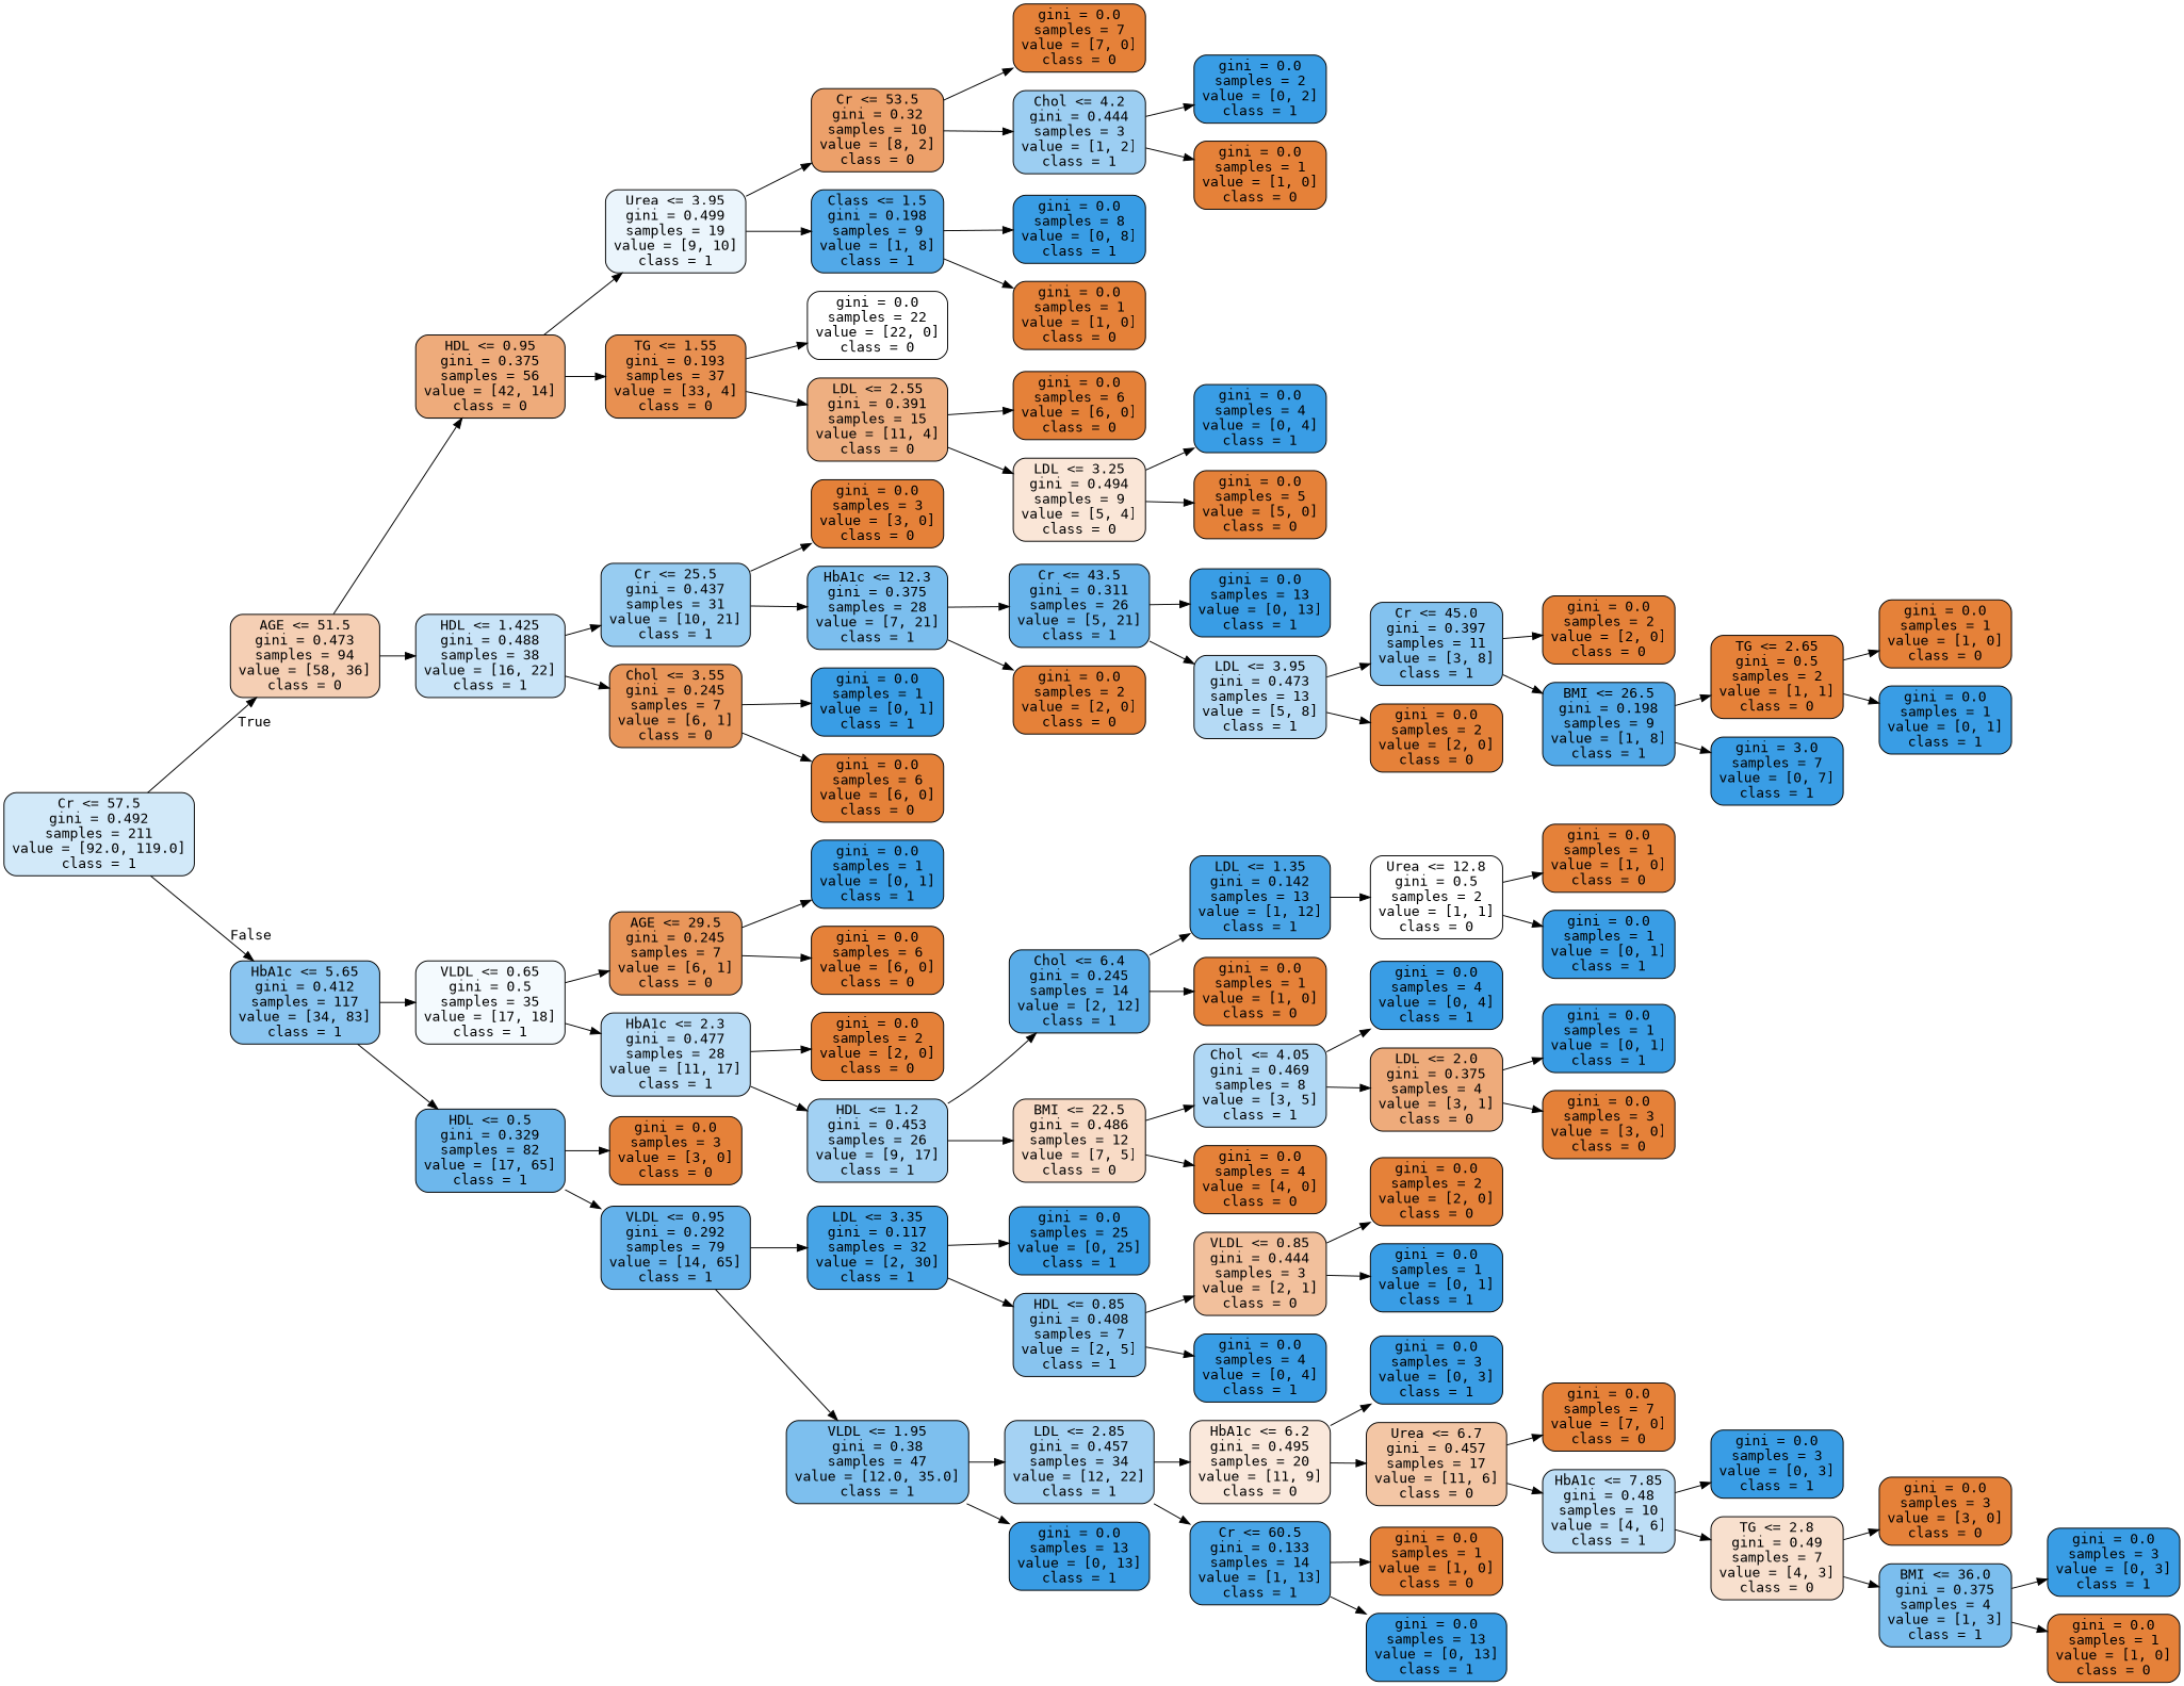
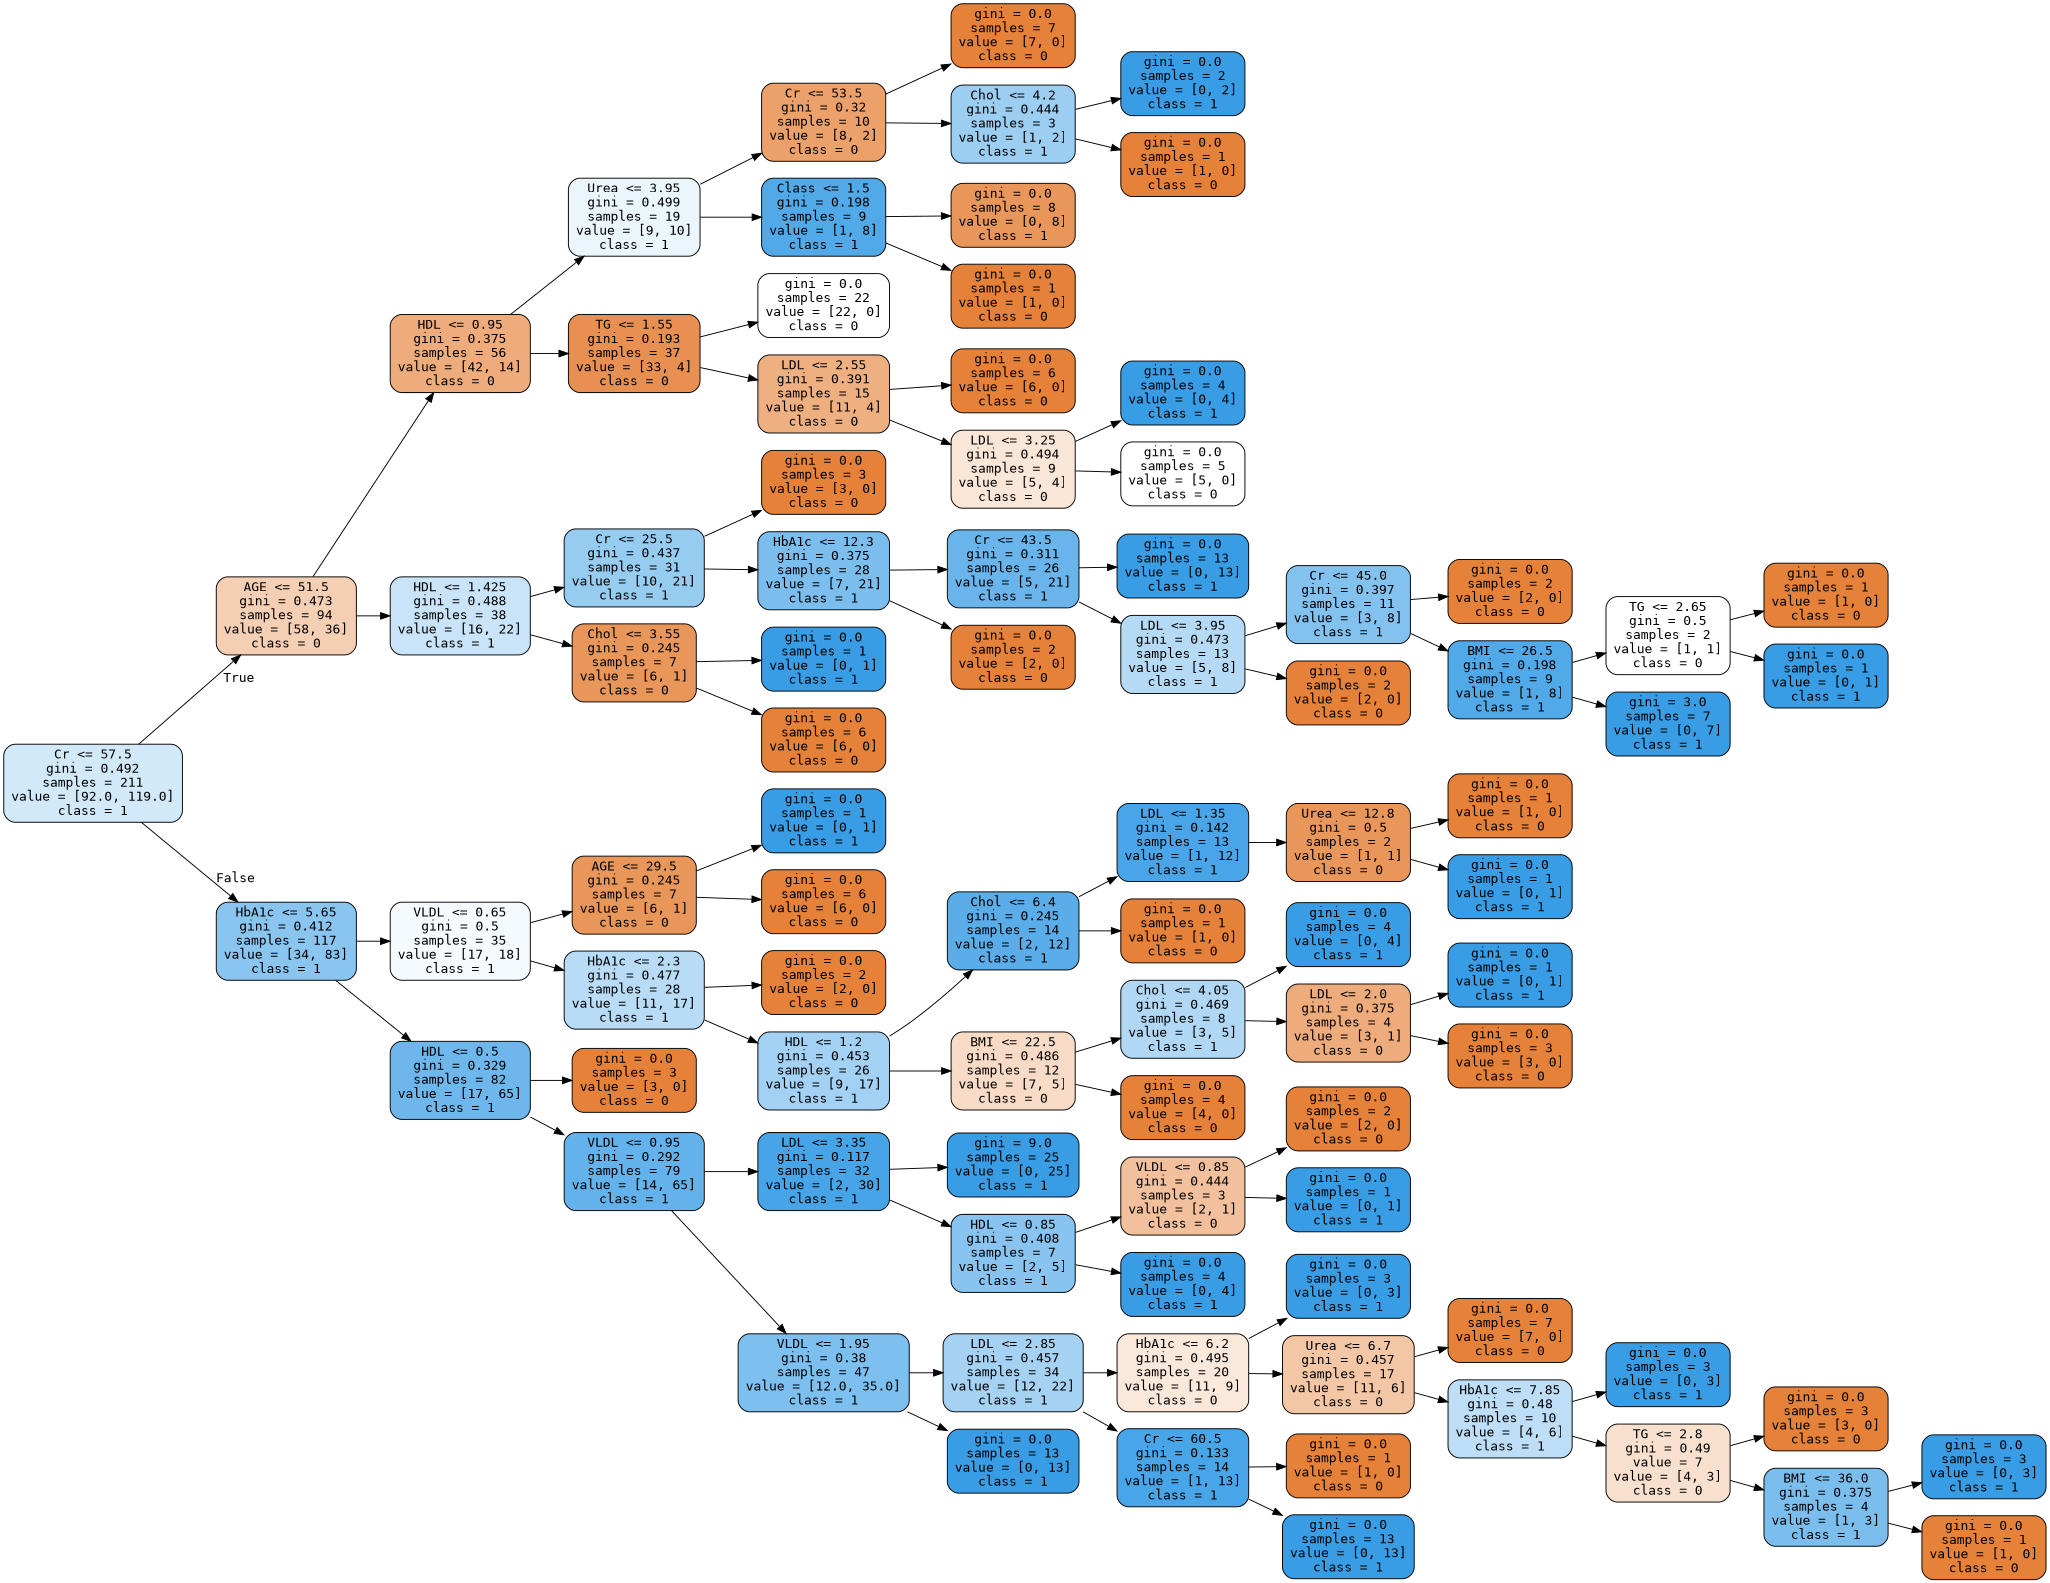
  digraph {
    fontname="DejaVu Sans Mono"
    rankdir=LR
    node [color=black fillcolor="#e58139" fontname="DejaVu Sans Mono" shape=box style="filled, rounded"]
    edge [fontname="DejaVu Sans Mono"]
    n1 [fillcolor="#d2e9f9" label="Cr <= 57.5\ngini = 0.492\nsamples = 211\nvalue = [92.0, 119.0]\nclass = 1"]
    n2 [fillcolor="#f5cfb4" label="AGE <= 51.5\ngini = 0.473\nsamples = 94\nvalue = [58, 36]\nclass = 0"]
    n3 [fillcolor="#8ac5f0" label="HbA1c <= 5.65\ngini = 0.412\nsamples = 117\nvalue = [34, 83]\nclass = 1"]
    n4 [fillcolor="#eeab7b" label="HDL <= 0.95\ngini = 0.375\nsamples = 56\nvalue = [42, 14]\nclass = 0"]
    n5 [fillcolor="#c9e4f8" label="HDL <= 1.425\ngini = 0.488\nsamples = 38\nvalue = [16, 22]\nclass = 1"]
    n6 [fillcolor="#f4fafe" label="VLDL <= 0.65\ngini = 0.5\nsamples = 35\nvalue = [17, 18]\nclass = 1"]
    n7 [fillcolor="#6db7ec" label="HDL <= 0.5\ngini = 0.329\nsamples = 82\nvalue = [17, 65]\nclass = 1"]
    n8 [fillcolor="#ebf5fc" label="Urea <= 3.95\ngini = 0.499\nsamples = 19\nvalue = [9, 10]\nclass = 1"]
    n9 [fillcolor="#e89051" label="TG <= 1.55\ngini = 0.193\nsamples = 37\nvalue = [33, 4]\nclass = 0"]
    n10 [fillcolor="#97ccf1" label="Cr <= 25.5\ngini = 0.437\nsamples = 31\nvalue = [10, 21]\nclass = 1"]
    n11 [fillcolor="#e9965a" label="Chol <= 3.55\ngini = 0.245\nsamples = 7\nvalue = [6, 1]\nclass = 0"]
    n12 [fillcolor="#eca06a" label="Cr <= 53.5\ngini = 0.32\nsamples = 10\nvalue = [8, 2]\nclass = 0"]
    n13 [fillcolor="#52a9e8" label="Class <= 1.5\ngini = 0.198\nsamples = 9\nvalue = [1, 8]\nclass = 1"]
    n14 [fillcolor="#ffffff" label="gini = 0.0\nsamples = 22\nvalue = [22, 0]\nclass = 0"]
    n15 [fillcolor="#eeaf81" label="LDL <= 2.55\ngini = 0.391\nsamples = 15\nvalue = [11, 4]\nclass = 0"]
    n16 [label="gini = 0.0\nsamples = 7\nvalue = [7, 0]\nclass = 0"]
    n17 [fillcolor="#9ccef2" label="Chol <= 4.2\ngini = 0.444\nsamples = 3\nvalue = [1, 2]\nclass = 1"]
-   n18 [fillcolor="#399de5" label="gini = 0.0\nsamples = 8\nvalue = [0, 8]\nclass = 1"]
+   n18 [fillcolor="#e9965a" label="gini = 0.0\nsamples = 8\nvalue = [0, 8]\nclass = 1"]
    n19 [label="gini = 0.0\nsamples = 1\nvalue = [1, 0]\nclass = 0"]
    n20 [fillcolor="#399de5" label="gini = 0.0\nsamples = 2\nvalue = [0, 2]\nclass = 1"]
    n21 [label="gini = 0.0\nsamples = 1\nvalue = [1, 0]\nclass = 0"]
    n22 [label="gini = 0.0\nsamples = 6\nvalue = [6, 0]\nclass = 0"]
    n23 [fillcolor="#fae6d7" label="LDL <= 3.25\ngini = 0.494\nsamples = 9\nvalue = [5, 4]\nclass = 0"]
    n24 [fillcolor="#399de5" label="gini = 0.0\nsamples = 4\nvalue = [0, 4]\nclass = 1"]
-   n25 [label="gini = 0.0\nsamples = 5\nvalue = [5, 0]\nclass = 0"]
+   n25 [fillcolor="#ffffff" label="gini = 0.0\nsamples = 5\nvalue = [5, 0]\nclass = 0"]
    n26 [label="gini = 0.0\nsamples = 3\nvalue = [3, 0]\nclass = 0"]
    n27 [fillcolor="#7bbeee" label="HbA1c <= 12.3\ngini = 0.375\nsamples = 28\nvalue = [7, 21]\nclass = 1"]
    n28 [fillcolor="#399de5" label="gini = 0.0\nsamples = 1\nvalue = [0, 1]\nclass = 1"]
    n29 [label="gini = 0.0\nsamples = 6\nvalue = [6, 0]\nclass = 0"]
    n30 [fillcolor="#68b4eb" label="Cr <= 43.5\ngini = 0.311\nsamples = 26\nvalue = [5, 21]\nclass = 1"]
    n31 [label="gini = 0.0\nsamples = 2\nvalue = [2, 0]\nclass = 0"]
    n32 [fillcolor="#399de5" label="gini = 0.0\nsamples = 13\nvalue = [0, 13]\nclass = 1"]
    n33 [fillcolor="#b5daf5" label="LDL <= 3.95\ngini = 0.473\nsamples = 13\nvalue = [5, 8]\nclass = 1"]
    n34 [fillcolor="#83c2ef" label="Cr <= 45.0\ngini = 0.397\nsamples = 11\nvalue = [3, 8]\nclass = 1"]
    n35 [label="gini = 0.0\nsamples = 2\nvalue = [2, 0]\nclass = 0"]
    n36 [label="gini = 0.0\nsamples = 2\nvalue = [2, 0]\nclass = 0"]
    n37 [fillcolor="#52a9e8" label="BMI <= 26.5\ngini = 0.198\nsamples = 9\nvalue = [1, 8]\nclass = 1"]
-   n38 [label="TG <= 2.65\ngini = 0.5\nsamples = 2\nvalue = [1, 1]\nclass = 0"]
+   n38 [fillcolor="#ffffff" label="TG <= 2.65\ngini = 0.5\nsamples = 2\nvalue = [1, 1]\nclass = 0"]
    n39 [fillcolor="#399de5" label="gini = 3.0\nsamples = 7\nvalue = [0, 7]\nclass = 1"]
    n40 [label="gini = 0.0\nsamples = 1\nvalue = [1, 0]\nclass = 0"]
    n41 [fillcolor="#399de5" label="gini = 0.0\nsamples = 1\nvalue = [0, 1]\nclass = 1"]
    n42 [fillcolor="#e9965a" label="AGE <= 29.5\ngini = 0.245\nsamples = 7\nvalue = [6, 1]\nclass = 0"]
    n43 [fillcolor="#b9dcf6" label="HbA1c <= 2.3\ngini = 0.477\nsamples = 28\nvalue = [11, 17]\nclass = 1"]
    n44 [label="gini = 0.0\nsamples = 3\nvalue = [3, 0]\nclass = 0"]
    n45 [fillcolor="#64b2eb" label="VLDL <= 0.95\ngini = 0.292\nsamples = 79\nvalue = [14, 65]\nclass = 1"]
    n46 [fillcolor="#399de5" label="gini = 0.0\nsamples = 1\nvalue = [0, 1]\nclass = 1"]
    n47 [label="gini = 0.0\nsamples = 6\nvalue = [6, 0]\nclass = 0"]
    n48 [label="gini = 0.0\nsamples = 2\nvalue = [2, 0]\nclass = 0"]
    n49 [fillcolor="#a2d1f3" label="HDL <= 1.2\ngini = 0.453\nsamples = 26\nvalue = [9, 17]\nclass = 1"]
    n50 [fillcolor="#5aade9" label="Chol <= 6.4\ngini = 0.245\nsamples = 14\nvalue = [2, 12]\nclass = 1"]
    n51 [fillcolor="#f8dbc6" label="BMI <= 22.5\ngini = 0.486\nsamples = 12\nvalue = [7, 5]\nclass = 0"]
    n52 [fillcolor="#49a5e7" label="LDL <= 1.35\ngini = 0.142\nsamples = 13\nvalue = [1, 12]\nclass = 1"]
    n53 [label="gini = 0.0\nsamples = 1\nvalue = [1, 0]\nclass = 0"]
    n54 [fillcolor="#b0d8f5" label="Chol <= 4.05\ngini = 0.469\nsamples = 8\nvalue = [3, 5]\nclass = 1"]
    n55 [label="gini = 0.0\nsamples = 4\nvalue = [4, 0]\nclass = 0"]
-   n56 [fillcolor="#ffffff" label="Urea <= 12.8\ngini = 0.5\nsamples = 2\nvalue = [1, 1]\nclass = 0"]
+   n56 [fillcolor="#e9965a" label="Urea <= 12.8\ngini = 0.5\nsamples = 2\nvalue = [1, 1]\nclass = 0"]
    n57 [label="gini = 0.0\nsamples = 1\nvalue = [1, 0]\nclass = 0"]
    n58 [fillcolor="#399de5" label="gini = 0.0\nsamples = 1\nvalue = [0, 1]\nclass = 1"]
    n59 [fillcolor="#399de5" label="gini = 0.0\nsamples = 4\nvalue = [0, 4]\nclass = 1"]
    n60 [fillcolor="#eeab7b" label="LDL <= 2.0\ngini = 0.375\nsamples = 4\nvalue = [3, 1]\nclass = 0"]
    n61 [fillcolor="#399de5" label="gini = 0.0\nsamples = 1\nvalue = [0, 1]\nclass = 1"]
    n62 [label="gini = 0.0\nsamples = 3\nvalue = [3, 0]\nclass = 0"]
    n63 [fillcolor="#46a4e7" label="LDL <= 3.35\ngini = 0.117\nsamples = 32\nvalue = [2, 30]\nclass = 1"]
    n64 [fillcolor="#7dbfee" label="VLDL <= 1.95\ngini = 0.38\nsamples = 47\nvalue = [12.0, 35.0]\nclass = 1"]
-   n65 [fillcolor="#399de5" label="gini = 0.0\nsamples = 25\nvalue = [0, 25]\nclass = 1"]
+   n65 [fillcolor="#399de5" label="gini = 9.0\nsamples = 25\nvalue = [0, 25]\nclass = 1"]
    n66 [fillcolor="#88c4ef" label="HDL <= 0.85\ngini = 0.408\nsamples = 7\nvalue = [2, 5]\nclass = 1"]
    n67 [fillcolor="#a5d2f3" label="LDL <= 2.85\ngini = 0.457\nsamples = 34\nvalue = [12, 22]\nclass = 1"]
    n68 [fillcolor="#399de5" label="gini = 0.0\nsamples = 13\nvalue = [0, 13]\nclass = 1"]
    n69 [fillcolor="#f2c09c" label="VLDL <= 0.85\ngini = 0.444\nsamples = 3\nvalue = [2, 1]\nclass = 0"]
    n70 [fillcolor="#399de5" label="gini = 0.0\nsamples = 4\nvalue = [0, 4]\nclass = 1"]
    n71 [label="gini = 0.0\nsamples = 2\nvalue = [2, 0]\nclass = 0"]
    n72 [fillcolor="#399de5" label="gini = 0.0\nsamples = 1\nvalue = [0, 1]\nclass = 1"]
    n73 [fillcolor="#fae8db" label="HbA1c <= 6.2\ngini = 0.495\nsamples = 20\nvalue = [11, 9]\nclass = 0"]
    n74 [fillcolor="#48a5e7" label="Cr <= 60.5\ngini = 0.133\nsamples = 14\nvalue = [1, 13]\nclass = 1"]
    n75 [fillcolor="#399de5" label="gini = 0.0\nsamples = 3\nvalue = [0, 3]\nclass = 1"]
    n76 [fillcolor="#f3c6a5" label="Urea <= 6.7\ngini = 0.457\nsamples = 17\nvalue = [11, 6]\nclass = 0"]
    n77 [label="gini = 0.0\nsamples = 1\nvalue = [1, 0]\nclass = 0"]
    n78 [fillcolor="#399de5" label="gini = 0.0\nsamples = 13\nvalue = [0, 13]\nclass = 1"]
    n79 [label="gini = 0.0\nsamples = 7\nvalue = [7, 0]\nclass = 0"]
    n80 [fillcolor="#bddef6" label="HbA1c <= 7.85\ngini = 0.48\nsamples = 10\nvalue = [4, 6]\nclass = 1"]
    n81 [fillcolor="#399de5" label="gini = 0.0\nsamples = 3\nvalue = [0, 3]\nclass = 1"]
-   n82 [fillcolor="#f8e0ce" label="TG <= 2.8\ngini = 0.49\nsamples = 7\nvalue = [4, 3]\nclass = 0"]
+   n82 [fillcolor="#f8e0ce" label="TG <= 2.8\ngini = 0.49\nvalue = 7\nvalue = [4, 3]\nclass = 0"]
    n83 [label="gini = 0.0\nsamples = 3\nvalue = [3, 0]\nclass = 0"]
    n84 [fillcolor="#7bbeee" label="BMI <= 36.0\ngini = 0.375\nsamples = 4\nvalue = [1, 3]\nclass = 1"]
    n85 [fillcolor="#399de5" label="gini = 0.0\nsamples = 3\nvalue = [0, 3]\nclass = 1"]
    n86 [label="gini = 0.0\nsamples = 1\nvalue = [1, 0]\nclass = 0"]
    n1 -> n2 [headlabel=True labelangle=45 labeldistance=2.5]
    n1 -> n3 [headlabel=False labelangle=-45 labeldistance=2.5]
    n2 -> n4
    n2 -> n5
    n3 -> n6
    n3 -> n7
    n4 -> n8
    n4 -> n9
    n5 -> n10
    n5 -> n11
    n6 -> n42
    n6 -> n43
    n7 -> n44
    n7 -> n45
    n8 -> n12
    n8 -> n13
    n9 -> n14
    n9 -> n15
    n10 -> n26
    n10 -> n27
    n11 -> n28
    n11 -> n29
    n12 -> n16
    n12 -> n17
    n13 -> n18
    n13 -> n19
    n15 -> n22
    n15 -> n23
    n17 -> n20
    n17 -> n21
    n23 -> n24
    n23 -> n25
    n27 -> n30
    n27 -> n31
    n30 -> n32
    n30 -> n33
    n33 -> n34
    n33 -> n35
    n34 -> n36
    n34 -> n37
    n37 -> n38
    n37 -> n39
    n38 -> n40
    n38 -> n41
    n42 -> n46
    n42 -> n47
    n43 -> n48
    n43 -> n49
    n45 -> n63
    n45 -> n64
    n49 -> n50
    n49 -> n51
    n50 -> n52
    n50 -> n53
    n51 -> n54
    n51 -> n55
    n52 -> n56
    n54 -> n59
    n54 -> n60
    n56 -> n57
    n56 -> n58
    n60 -> n61
    n60 -> n62
    n63 -> n65
    n63 -> n66
    n64 -> n67
    n64 -> n68
    n66 -> n69
    n66 -> n70
    n67 -> n73
    n67 -> n74
    n69 -> n71
    n69 -> n72
    n73 -> n75
    n73 -> n76
    n74 -> n77
    n74 -> n78
    n76 -> n79
    n76 -> n80
    n80 -> n81
    n80 -> n82
    n82 -> n83
    n82 -> n84
    n84 -> n85
    n84 -> n86
  }
